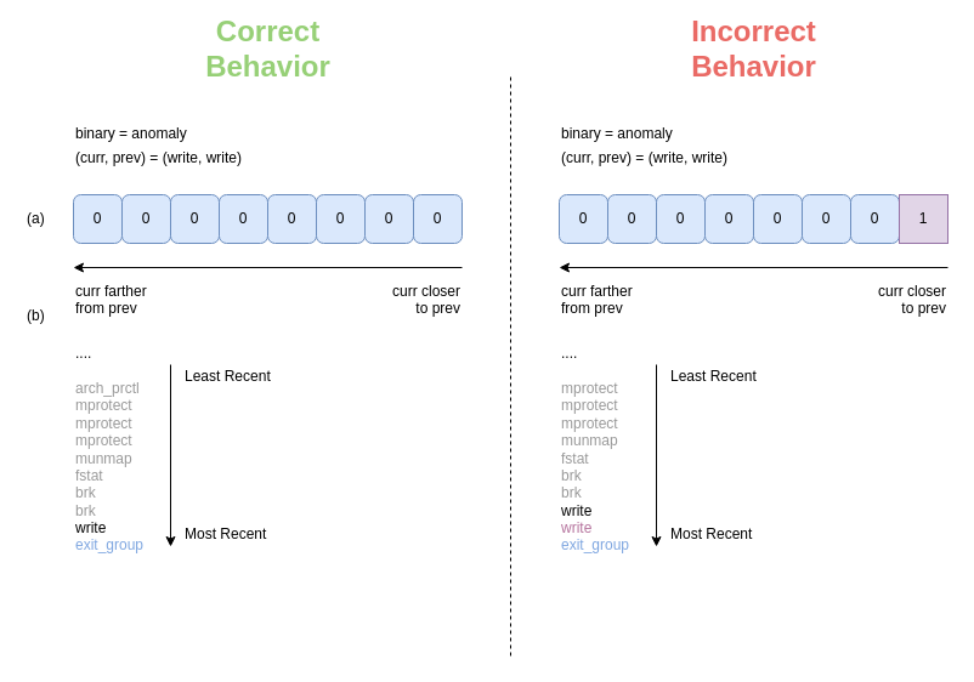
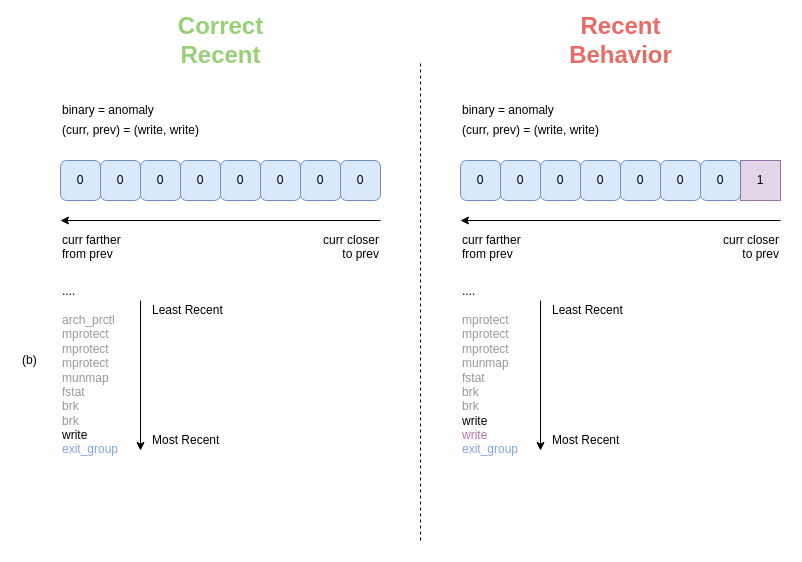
  <mxCell id="0" />
  <mxCell id="1" parent="0" />
  <mxCell id="2" value="0" style="rounded=1;whiteSpace=wrap;html=1;fillColor=#dae8fc;strokeColor=#6c8ebf;" parent="1" vertex="1"><mxGeometry x="60" y="160" width="40" height="40" as="geometry" /></mxCell>
  <mxCell id="3" value="0" style="rounded=1;whiteSpace=wrap;html=1;fillColor=#dae8fc;strokeColor=#6c8ebf;" parent="1" vertex="1"><mxGeometry x="100" y="160" width="40" height="40" as="geometry" /></mxCell>
  <mxCell id="4" value="0" style="rounded=1;whiteSpace=wrap;html=1;fillColor=#dae8fc;strokeColor=#6c8ebf;" parent="1" vertex="1"><mxGeometry x="140" y="160" width="40" height="40" as="geometry" /></mxCell>
  <mxCell id="5" value="0" style="rounded=1;whiteSpace=wrap;html=1;fillColor=#dae8fc;strokeColor=#6c8ebf;" parent="1" vertex="1"><mxGeometry x="180" y="160" width="40" height="40" as="geometry" /></mxCell>
  <mxCell id="6" value="0" style="rounded=1;whiteSpace=wrap;html=1;fillColor=#dae8fc;strokeColor=#6c8ebf;" parent="1" vertex="1"><mxGeometry x="220" y="160" width="40" height="40" as="geometry" /></mxCell>
  <mxCell id="7" value="0" style="rounded=1;whiteSpace=wrap;html=1;fillColor=#dae8fc;strokeColor=#6c8ebf;" parent="1" vertex="1"><mxGeometry x="260" y="160" width="40" height="40" as="geometry" /></mxCell>
  <mxCell id="8" value="0" style="rounded=1;whiteSpace=wrap;html=1;fillColor=#dae8fc;strokeColor=#6c8ebf;" parent="1" vertex="1"><mxGeometry x="300" y="160" width="40" height="40" as="geometry" /></mxCell>
  <mxCell id="9" value="0" style="rounded=1;whiteSpace=wrap;html=1;fillColor=#dae8fc;strokeColor=#6c8ebf;" parent="1" vertex="1"><mxGeometry x="340" y="160" width="40" height="40" as="geometry" /></mxCell>
  <mxCell id="10" value="" style="endArrow=classic;html=1;startArrow=none;startFill=0;endFill=1;" parent="1" edge="1"><mxGeometry width="50" height="50" relative="1" as="geometry"><mxPoint x="380" y="220" as="sourcePoint" /><mxPoint x="60" y="220" as="targetPoint" /></mxGeometry></mxCell>
  <mxCell id="11" value="(curr, prev) = (write, write)" style="text;html=1;resizable=0;points=[];autosize=1;align=left;verticalAlign=top;spacingTop=-4;" parent="1" vertex="1"><mxGeometry x="60" y="120" width="180" height="20" as="geometry" /></mxCell>
  <mxCell id="12" value="binary = anomaly" style="text;html=1;resizable=0;points=[];autosize=1;align=left;verticalAlign=top;spacingTop=-4;" parent="1" vertex="1"><mxGeometry x="60" y="100" width="120" height="20" as="geometry" /></mxCell>
- <mxCell id="13" value="(a)" style="text;html=1;resizable=0;points=[];autosize=1;align=left;verticalAlign=top;spacingTop=-4;" parent="1" vertex="1"><mxGeometry x="20" y="170" width="30" height="20" as="geometry" /></mxCell>
- <mxCell id="14" value="(b)" style="text;html=1;resizable=0;points=[];autosize=1;align=left;verticalAlign=top;spacingTop=-4;" parent="1" vertex="1"><mxGeometry x="20" y="250" width="30" height="20" as="geometry" /></mxCell>
+ <mxCell id="14" value="(b)" style="text;html=1;resizable=0;points=[];autosize=1;align=left;verticalAlign=top;spacingTop=-4;" parent="1" vertex="1"><mxGeometry x="20" y="350" width="30" height="20" as="geometry" /></mxCell>
  <mxCell id="15" value="....&lt;br&gt;&lt;br&gt;&lt;font color=&quot;#999999&quot;&gt;arch_prctl&lt;br&gt;mprotect&lt;br&gt;mprotect&lt;br&gt;mprotect&lt;br&gt;munmap&lt;br&gt;fstat&lt;br&gt;brk&lt;br&gt;brk&lt;/font&gt;&lt;br&gt;write&lt;br&gt;&lt;font color=&quot;#7ea6e0&quot;&gt;exit_group&lt;/font&gt;" style="text;html=1;strokeColor=none;fillColor=none;align=left;verticalAlign=middle;whiteSpace=wrap;rounded=0;" parent="1" vertex="1"><mxGeometry x="60" y="360" width="40" height="20" as="geometry" /></mxCell>
  <mxCell id="16" value="" style="endArrow=classic;html=1;endFill=1;startArrow=none;startFill=0;" parent="1" edge="1"><mxGeometry width="50" height="50" relative="1" as="geometry"><mxPoint x="140" y="300" as="sourcePoint" /><mxPoint x="140" y="450" as="targetPoint" /></mxGeometry></mxCell>
  <mxCell id="17" value="Most Recent" style="text;html=1;resizable=0;points=[];autosize=1;align=left;verticalAlign=top;spacingTop=-4;" parent="1" vertex="1"><mxGeometry x="150" y="430" width="90" height="20" as="geometry" /></mxCell>
  <mxCell id="18" value="Least Recent" style="text;html=1;resizable=0;points=[];autosize=1;align=left;verticalAlign=top;spacingTop=-4;" parent="1" vertex="1"><mxGeometry x="150" y="300" width="90" height="20" as="geometry" /></mxCell>
  <mxCell id="19" value="0" style="rounded=1;whiteSpace=wrap;html=1;fillColor=#dae8fc;strokeColor=#6c8ebf;" parent="1" vertex="1"><mxGeometry x="460" y="160" width="40" height="40" as="geometry" /></mxCell>
  <mxCell id="20" value="0" style="rounded=1;whiteSpace=wrap;html=1;fillColor=#dae8fc;strokeColor=#6c8ebf;" parent="1" vertex="1"><mxGeometry x="500" y="160" width="40" height="40" as="geometry" /></mxCell>
  <mxCell id="21" value="0" style="rounded=1;whiteSpace=wrap;html=1;fillColor=#dae8fc;strokeColor=#6c8ebf;" parent="1" vertex="1"><mxGeometry x="540" y="160" width="40" height="40" as="geometry" /></mxCell>
  <mxCell id="22" value="0" style="rounded=1;whiteSpace=wrap;html=1;fillColor=#dae8fc;strokeColor=#6c8ebf;" parent="1" vertex="1"><mxGeometry x="580" y="160" width="40" height="40" as="geometry" /></mxCell>
  <mxCell id="23" value="0" style="rounded=1;whiteSpace=wrap;html=1;fillColor=#dae8fc;strokeColor=#6c8ebf;" parent="1" vertex="1"><mxGeometry x="620" y="160" width="40" height="40" as="geometry" /></mxCell>
  <mxCell id="24" value="0" style="rounded=1;whiteSpace=wrap;html=1;fillColor=#dae8fc;strokeColor=#6c8ebf;" parent="1" vertex="1"><mxGeometry x="660" y="160" width="40" height="40" as="geometry" /></mxCell>
  <mxCell id="25" value="0" style="rounded=1;whiteSpace=wrap;html=1;fillColor=#dae8fc;strokeColor=#6c8ebf;" parent="1" vertex="1"><mxGeometry x="700" y="160" width="40" height="40" as="geometry" /></mxCell>
  <mxCell id="26" value="1" style="whiteSpace=wrap;html=1;fillColor=#e1d5e7;strokeColor=#9673a6;rounded=0;" parent="1" vertex="1"><mxGeometry x="740" y="160" width="40" height="40" as="geometry" /></mxCell>
  <mxCell id="27" value="" style="endArrow=classic;html=1;startArrow=none;startFill=0;endFill=1;" parent="1" edge="1"><mxGeometry width="50" height="50" relative="1" as="geometry"><mxPoint x="780" y="220" as="sourcePoint" /><mxPoint x="460" y="220" as="targetPoint" /></mxGeometry></mxCell>
  <mxCell id="28" value="(curr, prev) = (write, write)" style="text;html=1;resizable=0;points=[];autosize=1;align=left;verticalAlign=top;spacingTop=-4;" parent="1" vertex="1"><mxGeometry x="460" y="120" width="180" height="20" as="geometry" /></mxCell>
  <mxCell id="29" value="binary = anomaly" style="text;html=1;resizable=0;points=[];autosize=1;align=left;verticalAlign=top;spacingTop=-4;" parent="1" vertex="1"><mxGeometry x="460" y="100" width="120" height="20" as="geometry" /></mxCell>
- <mxCell id="30" value="Correct&lt;br&gt;Behavior" style="text;strokeColor=none;fillColor=none;html=1;fontSize=24;fontStyle=1;verticalAlign=middle;align=center;fontColor=#97D077;" parent="1" vertex="1"><mxGeometry x="170" y="20" width="100" height="40" as="geometry" /></mxCell>
- <mxCell id="31" value="Incorrect&lt;br&gt;Behavior" style="text;strokeColor=none;fillColor=none;html=1;fontSize=24;fontStyle=1;verticalAlign=middle;align=center;fontColor=#EA6B66;" parent="1" vertex="1"><mxGeometry x="570" y="20" width="100" height="40" as="geometry" /></mxCell>
+ <mxCell id="30" value="Correct&lt;br&gt;Recent" style="text;strokeColor=none;fillColor=none;html=1;fontSize=24;fontStyle=1;verticalAlign=middle;align=center;fontColor=#97D077;" parent="1" vertex="1"><mxGeometry x="170" y="20" width="100" height="40" as="geometry" /></mxCell>
+ <mxCell id="31" value="Recent&lt;br&gt;Behavior" style="text;strokeColor=none;fillColor=none;html=1;fontSize=24;fontStyle=1;verticalAlign=middle;align=center;fontColor=#EA6B66;" parent="1" vertex="1"><mxGeometry x="570" y="20" width="100" height="40" as="geometry" /></mxCell>
  <mxCell id="32" value="" style="endArrow=none;dashed=1;html=1;fontColor=#97D077;" parent="1" edge="1"><mxGeometry width="50" height="50" relative="1" as="geometry"><mxPoint x="420" y="540" as="sourcePoint" /><mxPoint x="420" y="60" as="targetPoint" /></mxGeometry></mxCell>
  <mxCell id="33" value="....&lt;br&gt;&lt;br&gt;&lt;font color=&quot;#999999&quot;&gt;mprotect&lt;br&gt;mprotect&lt;br&gt;mprotect&lt;br&gt;munmap&lt;br&gt;fstat&lt;br&gt;brk&lt;br&gt;brk&lt;/font&gt;&lt;br&gt;write&lt;br&gt;&lt;font color=&quot;#b5739d&quot;&gt;write&lt;/font&gt;&lt;br&gt;&lt;font color=&quot;#7ea6e0&quot;&gt;exit_group&lt;/font&gt;" style="text;html=1;strokeColor=none;fillColor=none;align=left;verticalAlign=middle;whiteSpace=wrap;rounded=0;" parent="1" vertex="1"><mxGeometry x="460" y="360" width="40" height="20" as="geometry" /></mxCell>
  <mxCell id="34" value="" style="endArrow=classic;html=1;endFill=1;startArrow=none;startFill=0;" parent="1" edge="1"><mxGeometry width="50" height="50" relative="1" as="geometry"><mxPoint x="540" y="300" as="sourcePoint" /><mxPoint x="540" y="450" as="targetPoint" /></mxGeometry></mxCell>
  <mxCell id="35" value="Most Recent" style="text;html=1;resizable=0;points=[];autosize=1;align=left;verticalAlign=top;spacingTop=-4;" parent="1" vertex="1"><mxGeometry x="550" y="430" width="90" height="20" as="geometry" /></mxCell>
  <mxCell id="36" value="Least Recent" style="text;html=1;resizable=0;points=[];autosize=1;align=left;verticalAlign=top;spacingTop=-4;" parent="1" vertex="1"><mxGeometry x="550" y="300" width="90" height="20" as="geometry" /></mxCell>
  <mxCell id="37" value="curr closer&lt;br&gt;to prev" style="text;html=1;resizable=0;points=[];autosize=1;align=right;verticalAlign=top;spacingTop=-4;" vertex="1" parent="1"><mxGeometry x="300" y="230" width="80" height="30" as="geometry" /></mxCell>
  <mxCell id="38" value="curr farther&lt;br&gt;from prev" style="text;html=1;resizable=0;points=[];autosize=1;align=left;verticalAlign=top;spacingTop=-4;" vertex="1" parent="1"><mxGeometry x="60" y="230" width="80" height="30" as="geometry" /></mxCell>
  <mxCell id="39" value="curr farther&lt;br&gt;from prev" style="text;html=1;resizable=0;points=[];autosize=1;align=left;verticalAlign=top;spacingTop=-4;" vertex="1" parent="1"><mxGeometry x="460" y="230" width="80" height="30" as="geometry" /></mxCell>
  <mxCell id="40" value="curr closer&lt;br&gt;to prev" style="text;html=1;resizable=0;points=[];autosize=1;align=right;verticalAlign=top;spacingTop=-4;" vertex="1" parent="1"><mxGeometry x="700" y="230" width="80" height="30" as="geometry" /></mxCell>
